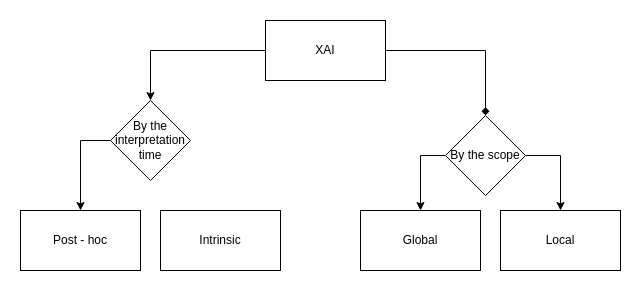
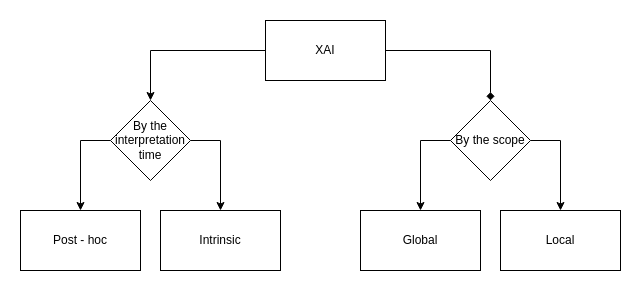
  <mxCell id="0" />
  <mxCell id="1" parent="0" />
  <mxCell id="2" style="edgeStyle=orthogonalEdgeStyle;rounded=0;orthogonalLoop=1;jettySize=auto;html=1;entryX=0.5;entryY=0;entryDx=0;entryDy=0;endArrow=diamond;" edge="1" parent="1" source="4" target="10"><mxGeometry relative="1" as="geometry" /></mxCell>
  <mxCell id="3" style="edgeStyle=orthogonalEdgeStyle;rounded=0;orthogonalLoop=1;jettySize=auto;html=1;entryX=0.5;entryY=0;entryDx=0;entryDy=0;" edge="1" parent="1" source="4" target="7"><mxGeometry relative="1" as="geometry" /></mxCell>
  <mxCell id="4" value="XAI" style="rounded=0;whiteSpace=wrap;html=1;" vertex="1" parent="1"><mxGeometry x="265" y="20" width="120" height="60" as="geometry" /></mxCell>
  <mxCell id="5" style="edgeStyle=orthogonalEdgeStyle;rounded=0;orthogonalLoop=1;jettySize=auto;html=1;exitX=0;exitY=0.5;exitDx=0;exitDy=0;entryX=0.5;entryY=0;entryDx=0;entryDy=0;" edge="1" parent="1" source="7" target="11"><mxGeometry relative="1" as="geometry" /></mxCell>
+ <mxCell id="6" style="edgeStyle=orthogonalEdgeStyle;rounded=0;orthogonalLoop=1;jettySize=auto;html=1;exitX=1;exitY=0.5;exitDx=0;exitDy=0;entryX=0.5;entryY=0;entryDx=0;entryDy=0;" edge="1" parent="1" source="7" target="12"><mxGeometry relative="1" as="geometry" /></mxCell>
  <mxCell id="7" value="By the interpretation time" style="rhombus;whiteSpace=wrap;html=1;" vertex="1" parent="1"><mxGeometry x="110" y="100" width="80" height="80" as="geometry" /></mxCell>
  <mxCell id="8" style="edgeStyle=orthogonalEdgeStyle;rounded=0;orthogonalLoop=1;jettySize=auto;html=1;exitX=0;exitY=0.5;exitDx=0;exitDy=0;entryX=0.5;entryY=0;entryDx=0;entryDy=0;" edge="1" parent="1" source="10" target="14"><mxGeometry relative="1" as="geometry" /></mxCell>
  <mxCell id="9" style="edgeStyle=orthogonalEdgeStyle;rounded=0;orthogonalLoop=1;jettySize=auto;html=1;exitX=1;exitY=0.5;exitDx=0;exitDy=0;" edge="1" parent="1" source="10" target="13"><mxGeometry relative="1" as="geometry" /></mxCell>
- <mxCell id="10" value="By the scope" style="rhombus;whiteSpace=wrap;html=1;" vertex="1" parent="1"><mxGeometry x="445" y="115" width="80" height="80" as="geometry" /></mxCell>
+ <mxCell id="10" value="By the scope" style="rhombus;whiteSpace=wrap;html=1;" vertex="1" parent="1"><mxGeometry x="450" y="100" width="80" height="80" as="geometry" /></mxCell>
  <mxCell id="11" value="Post - hoc" style="rounded=0;whiteSpace=wrap;html=1;" vertex="1" parent="1"><mxGeometry x="20" y="210" width="120" height="60" as="geometry" /></mxCell>
  <mxCell id="12" value="Intrinsic" style="rounded=0;whiteSpace=wrap;html=1;" vertex="1" parent="1"><mxGeometry x="160" y="210" width="120" height="60" as="geometry" /></mxCell>
  <mxCell id="13" value="Local" style="rounded=0;whiteSpace=wrap;html=1;" vertex="1" parent="1"><mxGeometry x="500" y="210" width="120" height="60" as="geometry" /></mxCell>
  <mxCell id="14" value="Global" style="rounded=0;whiteSpace=wrap;html=1;" vertex="1" parent="1"><mxGeometry x="360" y="210" width="120" height="60" as="geometry" /></mxCell>
